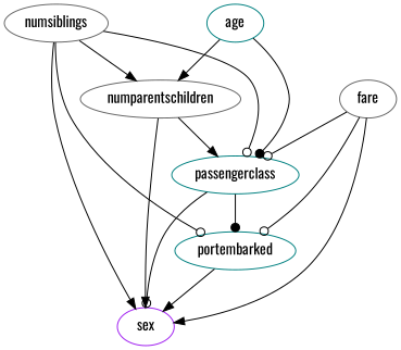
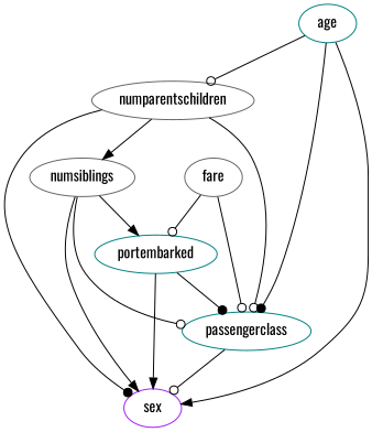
  strict digraph {
    fontname=Oswald
    node [color=gray40 fontname=Oswald]
    edge [arrowhead=odot fontname=Oswald]
    numparentschildren
    age [color=teal]
    passengerclass [color=teal]
    sex [color=purple]
    numsiblings
    portembarked [color=teal]
    fare
-   numparentschildren -> passengerclass [arrowhead=normal]
-   numparentschildren -> sex [arrowhead=normal]
-   numsiblings -> numparentschildren [arrowhead=normal]
-   age -> numparentschildren [arrowhead=normal]
+   numparentschildren -> passengerclass
+   numparentschildren -> sex [arrowhead=dot]
+   numparentschildren -> numsiblings [arrowhead=normal]
+   age -> numparentschildren
    age -> passengerclass [arrowhead=dot]
-   fare -> sex [arrowhead=normal]
+   age -> sex [arrowhead=normal]
    passengerclass -> sex
    numsiblings -> passengerclass
    numsiblings -> sex [arrowhead=normal]
-   numsiblings -> portembarked
-   passengerclass -> portembarked [arrowhead=dot]
+   numsiblings -> portembarked [arrowhead=normal]
+   portembarked -> passengerclass [arrowhead=dot]
    portembarked -> sex [arrowhead=normal]
    fare -> passengerclass
    fare -> portembarked
  }
